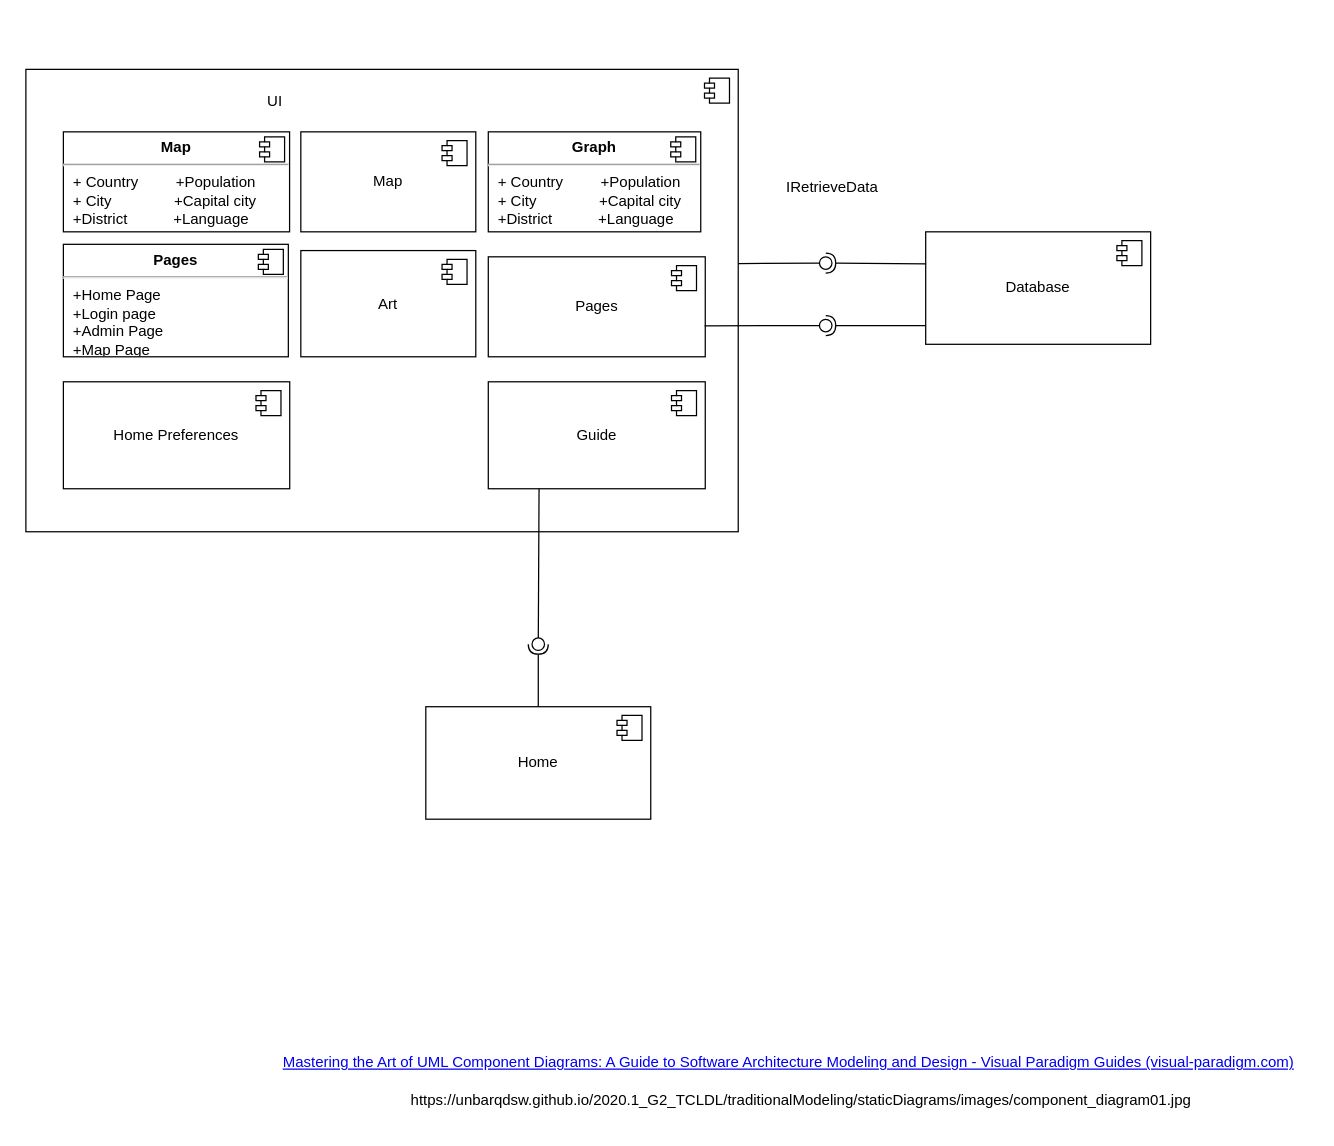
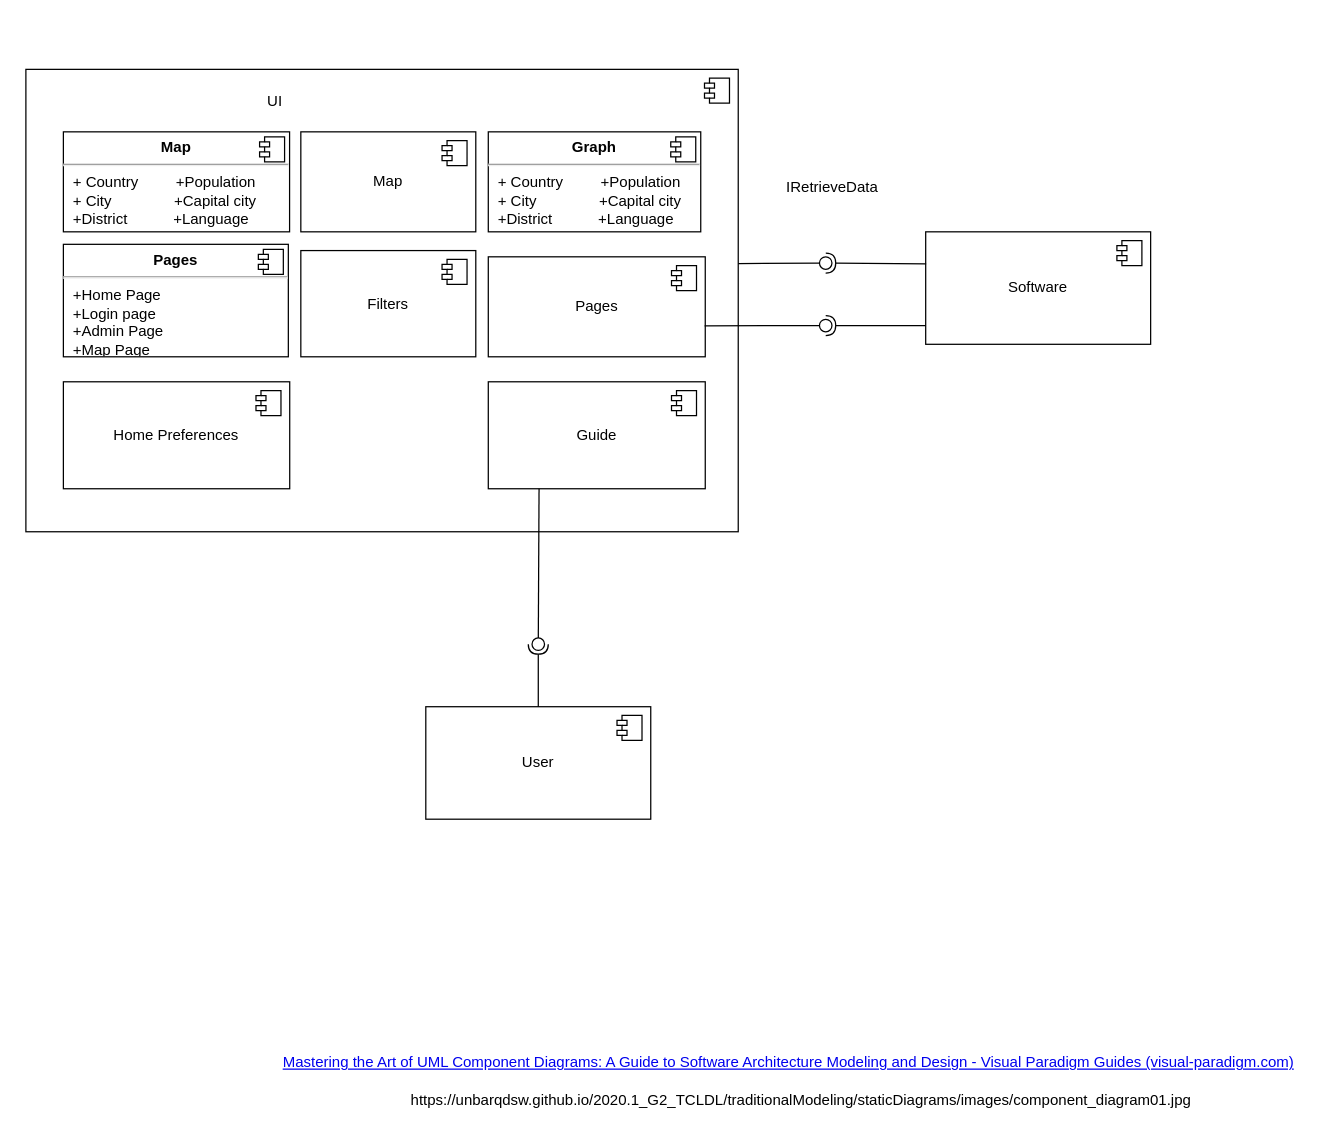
  <mxCell id="0" />
  <mxCell id="1" parent="0" />
  <mxCell id="2" value="&lt;a href=&quot;https://guides.visual-paradigm.com/mastering-the-art-of-uml-component-diagrams-a-guide-to-software-architecture-modeling-and-design/&quot;&gt;Mastering the Art of UML Component Diagrams: A Guide to Software Architecture Modeling and Design - Visual Paradigm Guides (visual-paradigm.com)&lt;/a&gt;" style="text;html=1;align=center;verticalAlign=middle;resizable=0;points=[];autosize=1;strokeColor=none;fillColor=none;" parent="1" vertex="1"><mxGeometry x="215" y="835" width="830" height="30" as="geometry" /></mxCell>
  <mxCell id="3" value="https://unbarqdsw.github.io/2020.1_G2_TCLDL/traditionalModeling/staticDiagrams/images/component_diagram01.jpg" style="text;html=1;align=center;verticalAlign=middle;resizable=0;points=[];autosize=1;strokeColor=none;fillColor=none;" parent="1" vertex="1"><mxGeometry x="315" y="865" width="650" height="30" as="geometry" /></mxCell>
  <mxCell id="4" value="" style="ellipse;whiteSpace=wrap;html=1;align=center;aspect=fixed;fillColor=none;strokeColor=none;resizable=0;perimeter=centerPerimeter;rotatable=0;allowArrows=0;points=[];outlineConnect=1;" vertex="1" parent="1"><mxGeometry x="710" y="20" width="10" height="10" as="geometry" /></mxCell>
- <mxCell id="5" value="Database" style="html=1;dropTarget=0;whiteSpace=wrap;" vertex="1" parent="1"><mxGeometry x="740" y="185" width="180" height="90" as="geometry" /></mxCell>
+ <mxCell id="5" value="Software" style="html=1;dropTarget=0;whiteSpace=wrap;" vertex="1" parent="1"><mxGeometry x="740" y="185" width="180" height="90" as="geometry" /></mxCell>
  <mxCell id="6" value="" style="shape=module;jettyWidth=8;jettyHeight=4;" vertex="1" parent="5"><mxGeometry x="1" width="20" height="20" relative="1" as="geometry"><mxPoint x="-27" y="7" as="offset" /></mxGeometry></mxCell>
  <mxCell id="7" value="" style="ellipse;whiteSpace=wrap;html=1;align=center;aspect=fixed;fillColor=none;strokeColor=none;resizable=0;perimeter=centerPerimeter;rotatable=0;allowArrows=0;points=[];outlineConnect=1;" vertex="1" parent="1"><mxGeometry x="510" y="275" width="10" height="10" as="geometry" /></mxCell>
  <mxCell id="8" value="" style="ellipse;whiteSpace=wrap;html=1;align=center;aspect=fixed;fillColor=none;strokeColor=none;resizable=0;perimeter=centerPerimeter;rotatable=0;allowArrows=0;points=[];outlineConnect=1;" vertex="1" parent="1"><mxGeometry x="190" y="275" width="10" height="10" as="geometry" /></mxCell>
  <mxCell id="9" value="" style="group" vertex="1" connectable="0" parent="1"><mxGeometry x="20" y="55" width="570" height="370" as="geometry" /></mxCell>
  <mxCell id="10" value="" style="html=1;dropTarget=0;whiteSpace=wrap;" vertex="1" parent="9"><mxGeometry width="570" height="370.0" as="geometry" /></mxCell>
  <mxCell id="11" value="" style="shape=module;jettyWidth=8;jettyHeight=4;" vertex="1" parent="10"><mxGeometry x="1" width="20" height="20" relative="1" as="geometry"><mxPoint x="-27" y="7" as="offset" /></mxGeometry></mxCell>
  <mxCell id="12" value="UI" style="text;html=1;align=center;verticalAlign=middle;resizable=0;points=[];autosize=1;strokeColor=none;fillColor=none;" vertex="1" parent="9"><mxGeometry x="178.889" y="10.882" width="40" height="30" as="geometry" /></mxCell>
  <mxCell id="13" value="Home Preferences" style="html=1;dropTarget=0;whiteSpace=wrap;" vertex="1" parent="9"><mxGeometry x="30" y="250" width="181.11" height="85.59" as="geometry" /></mxCell>
  <mxCell id="14" value="" style="shape=module;jettyWidth=8;jettyHeight=4;" vertex="1" parent="13"><mxGeometry x="1" width="20" height="20" relative="1" as="geometry"><mxPoint x="-27" y="7" as="offset" /></mxGeometry></mxCell>
  <mxCell id="15" value="Guide" style="html=1;dropTarget=0;whiteSpace=wrap;" vertex="1" parent="9"><mxGeometry x="370" y="250" width="173.61" height="85.59" as="geometry" /></mxCell>
  <mxCell id="16" value="" style="shape=module;jettyWidth=8;jettyHeight=4;" vertex="1" parent="15"><mxGeometry x="1" width="20" height="20" relative="1" as="geometry"><mxPoint x="-27" y="7" as="offset" /></mxGeometry></mxCell>
  <mxCell id="17" value="&lt;p style=&quot;margin:0px;margin-top:6px;text-align:center;&quot;&gt;&lt;b&gt;Pages&lt;/b&gt;&lt;/p&gt;&lt;hr&gt;&lt;p style=&quot;margin:0px;margin-left:8px;&quot;&gt;+Home Page&lt;/p&gt;&lt;p style=&quot;margin:0px;margin-left:8px;&quot;&gt;+Login page&lt;/p&gt;&lt;p style=&quot;margin:0px;margin-left:8px;&quot;&gt;+Admin Page&lt;/p&gt;&lt;p style=&quot;margin:0px;margin-left:8px;&quot;&gt;+Map Page&lt;br&gt;&lt;/p&gt;&lt;p style=&quot;margin:0px;margin-left:8px;&quot;&gt;+Graph Page&lt;/p&gt;" style="align=left;overflow=fill;html=1;dropTarget=0;whiteSpace=wrap;" vertex="1" parent="9"><mxGeometry x="30" y="140" width="180" height="90" as="geometry" /></mxCell>
  <mxCell id="18" value="" style="shape=component;jettyWidth=8;jettyHeight=4;" vertex="1" parent="17"><mxGeometry x="1" width="20" height="20" relative="1" as="geometry"><mxPoint x="-24" y="4" as="offset" /></mxGeometry></mxCell>
  <mxCell id="19" value="Pages" style="html=1;dropTarget=0;whiteSpace=wrap;" vertex="1" parent="9"><mxGeometry x="370" y="150" width="173.61" height="80" as="geometry" /></mxCell>
  <mxCell id="20" value="" style="shape=module;jettyWidth=8;jettyHeight=4;" vertex="1" parent="19"><mxGeometry x="1" width="20" height="20" relative="1" as="geometry"><mxPoint x="-27" y="7" as="offset" /></mxGeometry></mxCell>
  <mxCell id="21" value="Map" style="html=1;dropTarget=0;whiteSpace=wrap;" vertex="1" parent="9"><mxGeometry x="220" y="50" width="140" height="80" as="geometry" /></mxCell>
  <mxCell id="22" value="" style="shape=module;jettyWidth=8;jettyHeight=4;" vertex="1" parent="21"><mxGeometry x="1" width="20" height="20" relative="1" as="geometry"><mxPoint x="-27" y="7" as="offset" /></mxGeometry></mxCell>
  <mxCell id="23" value="&lt;p style=&quot;margin:0px;margin-top:6px;text-align:center;&quot;&gt;&lt;b&gt;Map&lt;/b&gt;&lt;/p&gt;&lt;hr&gt;&lt;p style=&quot;margin:0px;margin-left:8px;&quot;&gt;+ Country&amp;nbsp; &amp;nbsp; &amp;nbsp; &amp;nbsp; &amp;nbsp;+Population&lt;br&gt;+ City&amp;nbsp; &amp;nbsp; &amp;nbsp; &amp;nbsp; &amp;nbsp; &amp;nbsp; &amp;nbsp; &amp;nbsp;+Capital city&lt;/p&gt;&lt;p style=&quot;margin:0px;margin-left:8px;&quot;&gt;+District&amp;nbsp; &amp;nbsp; &amp;nbsp; &amp;nbsp; &amp;nbsp; &amp;nbsp;+Language&lt;/p&gt;" style="align=left;overflow=fill;html=1;dropTarget=0;whiteSpace=wrap;" vertex="1" parent="9"><mxGeometry x="30" y="50" width="181" height="80" as="geometry" /></mxCell>
  <mxCell id="24" value="" style="shape=component;jettyWidth=8;jettyHeight=4;" vertex="1" parent="23"><mxGeometry x="1" width="20" height="20" relative="1" as="geometry"><mxPoint x="-24" y="4" as="offset" /></mxGeometry></mxCell>
  <mxCell id="25" value="&lt;p style=&quot;border-color: var(--border-color); margin: 6px 0px 0px; text-align: center;&quot;&gt;&lt;b style=&quot;border-color: var(--border-color);&quot;&gt;Graph&lt;/b&gt;&lt;/p&gt;&lt;hr style=&quot;border-color: var(--border-color);&quot;&gt;&lt;p style=&quot;border-color: var(--border-color); margin: 0px 0px 0px 8px;&quot;&gt;+ Country&amp;nbsp; &amp;nbsp; &amp;nbsp; &amp;nbsp; &amp;nbsp;+Population&lt;br style=&quot;border-color: var(--border-color);&quot;&gt;+ City&amp;nbsp; &amp;nbsp; &amp;nbsp; &amp;nbsp; &amp;nbsp; &amp;nbsp; &amp;nbsp; &amp;nbsp;+Capital city&lt;/p&gt;&lt;p style=&quot;border-color: var(--border-color); margin: 0px 0px 0px 8px;&quot;&gt;+District&amp;nbsp; &amp;nbsp; &amp;nbsp; &amp;nbsp; &amp;nbsp; &amp;nbsp;+Language&lt;/p&gt;" style="align=left;overflow=fill;html=1;dropTarget=0;whiteSpace=wrap;" vertex="1" parent="9"><mxGeometry x="370" y="50" width="170" height="80" as="geometry" /></mxCell>
  <mxCell id="26" value="" style="shape=component;jettyWidth=8;jettyHeight=4;" vertex="1" parent="25"><mxGeometry x="1" width="20" height="20" relative="1" as="geometry"><mxPoint x="-24" y="4" as="offset" /></mxGeometry></mxCell>
- <mxCell id="27" value="Art" style="html=1;dropTarget=0;whiteSpace=wrap;" vertex="1" parent="9"><mxGeometry x="220" y="145" width="140" height="85" as="geometry" /></mxCell>
+ <mxCell id="27" value="Filters" style="html=1;dropTarget=0;whiteSpace=wrap;" vertex="1" parent="9"><mxGeometry x="220" y="145" width="140" height="85" as="geometry" /></mxCell>
  <mxCell id="28" value="" style="shape=module;jettyWidth=8;jettyHeight=4;" vertex="1" parent="27"><mxGeometry x="1" width="20" height="20" relative="1" as="geometry"><mxPoint x="-27" y="7" as="offset" /></mxGeometry></mxCell>
  <mxCell id="29" value="" style="rounded=0;orthogonalLoop=1;jettySize=auto;html=1;endArrow=halfCircle;endFill=0;endSize=6;strokeWidth=1;sketch=0;exitX=0.002;exitY=0.284;exitDx=0;exitDy=0;exitPerimeter=0;" edge="1" target="31" parent="1" source="5"><mxGeometry relative="1" as="geometry"><mxPoint x="665" y="290" as="sourcePoint" /></mxGeometry></mxCell>
  <mxCell id="30" value="" style="rounded=0;orthogonalLoop=1;jettySize=auto;html=1;endArrow=oval;endFill=0;sketch=0;sourcePerimeterSpacing=0;targetPerimeterSpacing=0;endSize=10;exitX=1;exitY=0.42;exitDx=0;exitDy=0;exitPerimeter=0;" edge="1" target="31" parent="1" source="10"><mxGeometry relative="1" as="geometry"><mxPoint x="640" y="235" as="sourcePoint" /></mxGeometry></mxCell>
  <mxCell id="31" value="" style="ellipse;whiteSpace=wrap;html=1;align=center;aspect=fixed;fillColor=none;strokeColor=none;resizable=0;perimeter=centerPerimeter;rotatable=0;allowArrows=0;points=[];outlineConnect=1;" vertex="1" parent="1"><mxGeometry x="655" y="205" width="10" height="10" as="geometry" /></mxCell>
- <mxCell id="32" value="Home" style="html=1;dropTarget=0;whiteSpace=wrap;" vertex="1" parent="1"><mxGeometry x="340" y="565" width="180" height="90" as="geometry" /></mxCell>
+ <mxCell id="32" value="User" style="html=1;dropTarget=0;whiteSpace=wrap;" vertex="1" parent="1"><mxGeometry x="340" y="565" width="180" height="90" as="geometry" /></mxCell>
  <mxCell id="33" value="" style="shape=module;jettyWidth=8;jettyHeight=4;" vertex="1" parent="32"><mxGeometry x="1" width="20" height="20" relative="1" as="geometry"><mxPoint x="-27" y="7" as="offset" /></mxGeometry></mxCell>
  <mxCell id="34" value="" style="ellipse;whiteSpace=wrap;html=1;align=center;aspect=fixed;fillColor=none;strokeColor=none;resizable=0;perimeter=centerPerimeter;rotatable=0;allowArrows=0;points=[];outlineConnect=1;" vertex="1" parent="1"><mxGeometry x="485" y="515" width="10" height="10" as="geometry" /></mxCell>
  <mxCell id="35" value="" style="rounded=0;orthogonalLoop=1;jettySize=auto;html=1;endArrow=halfCircle;endFill=0;endSize=6;strokeWidth=1;sketch=0;exitX=0.5;exitY=0;exitDx=0;exitDy=0;" edge="1" parent="1" source="32"><mxGeometry relative="1" as="geometry"><mxPoint x="430" y="520" as="sourcePoint" /><mxPoint x="430" y="515" as="targetPoint" /></mxGeometry></mxCell>
  <mxCell id="36" value="" style="rounded=0;orthogonalLoop=1;jettySize=auto;html=1;endArrow=oval;endFill=0;sketch=0;sourcePerimeterSpacing=0;targetPerimeterSpacing=0;endSize=10;exitX=0.234;exitY=0.999;exitDx=0;exitDy=0;exitPerimeter=0;" edge="1" parent="1" source="15"><mxGeometry relative="1" as="geometry"><mxPoint x="430" y="395" as="sourcePoint" /><mxPoint x="430" y="515" as="targetPoint" /></mxGeometry></mxCell>
  <mxCell id="37" value="" style="ellipse;whiteSpace=wrap;html=1;align=center;aspect=fixed;fillColor=none;strokeColor=none;resizable=0;perimeter=centerPerimeter;rotatable=0;allowArrows=0;points=[];outlineConnect=1;" vertex="1" parent="1"><mxGeometry x="405" y="515" width="10" height="10" as="geometry" /></mxCell>
  <mxCell id="38" value="" style="rounded=0;orthogonalLoop=1;jettySize=auto;html=1;endArrow=halfCircle;endFill=0;endSize=6;strokeWidth=1;sketch=0;exitX=0;exitY=0.833;exitDx=0;exitDy=0;exitPerimeter=0;" edge="1" target="40" parent="1" source="5"><mxGeometry relative="1" as="geometry"><mxPoint x="680" y="260" as="sourcePoint" /></mxGeometry></mxCell>
  <mxCell id="39" value="" style="rounded=0;orthogonalLoop=1;jettySize=auto;html=1;endArrow=oval;endFill=0;sketch=0;sourcePerimeterSpacing=0;targetPerimeterSpacing=0;endSize=10;exitX=0.997;exitY=0.69;exitDx=0;exitDy=0;exitPerimeter=0;" edge="1" target="40" parent="1" source="19"><mxGeometry relative="1" as="geometry"><mxPoint x="570" y="260" as="sourcePoint" /></mxGeometry></mxCell>
  <mxCell id="40" value="" style="ellipse;whiteSpace=wrap;html=1;align=center;aspect=fixed;fillColor=none;strokeColor=none;resizable=0;perimeter=centerPerimeter;rotatable=0;allowArrows=0;points=[];outlineConnect=1;" vertex="1" parent="1"><mxGeometry x="655" y="255" width="10" height="10" as="geometry" /></mxCell>
  <mxCell id="41" value="IRetrieveData" style="text;html=1;align=center;verticalAlign=middle;resizable=0;points=[];autosize=1;strokeColor=none;fillColor=none;" vertex="1" parent="1"><mxGeometry x="615" y="135" width="100" height="30" as="geometry" /></mxCell>
